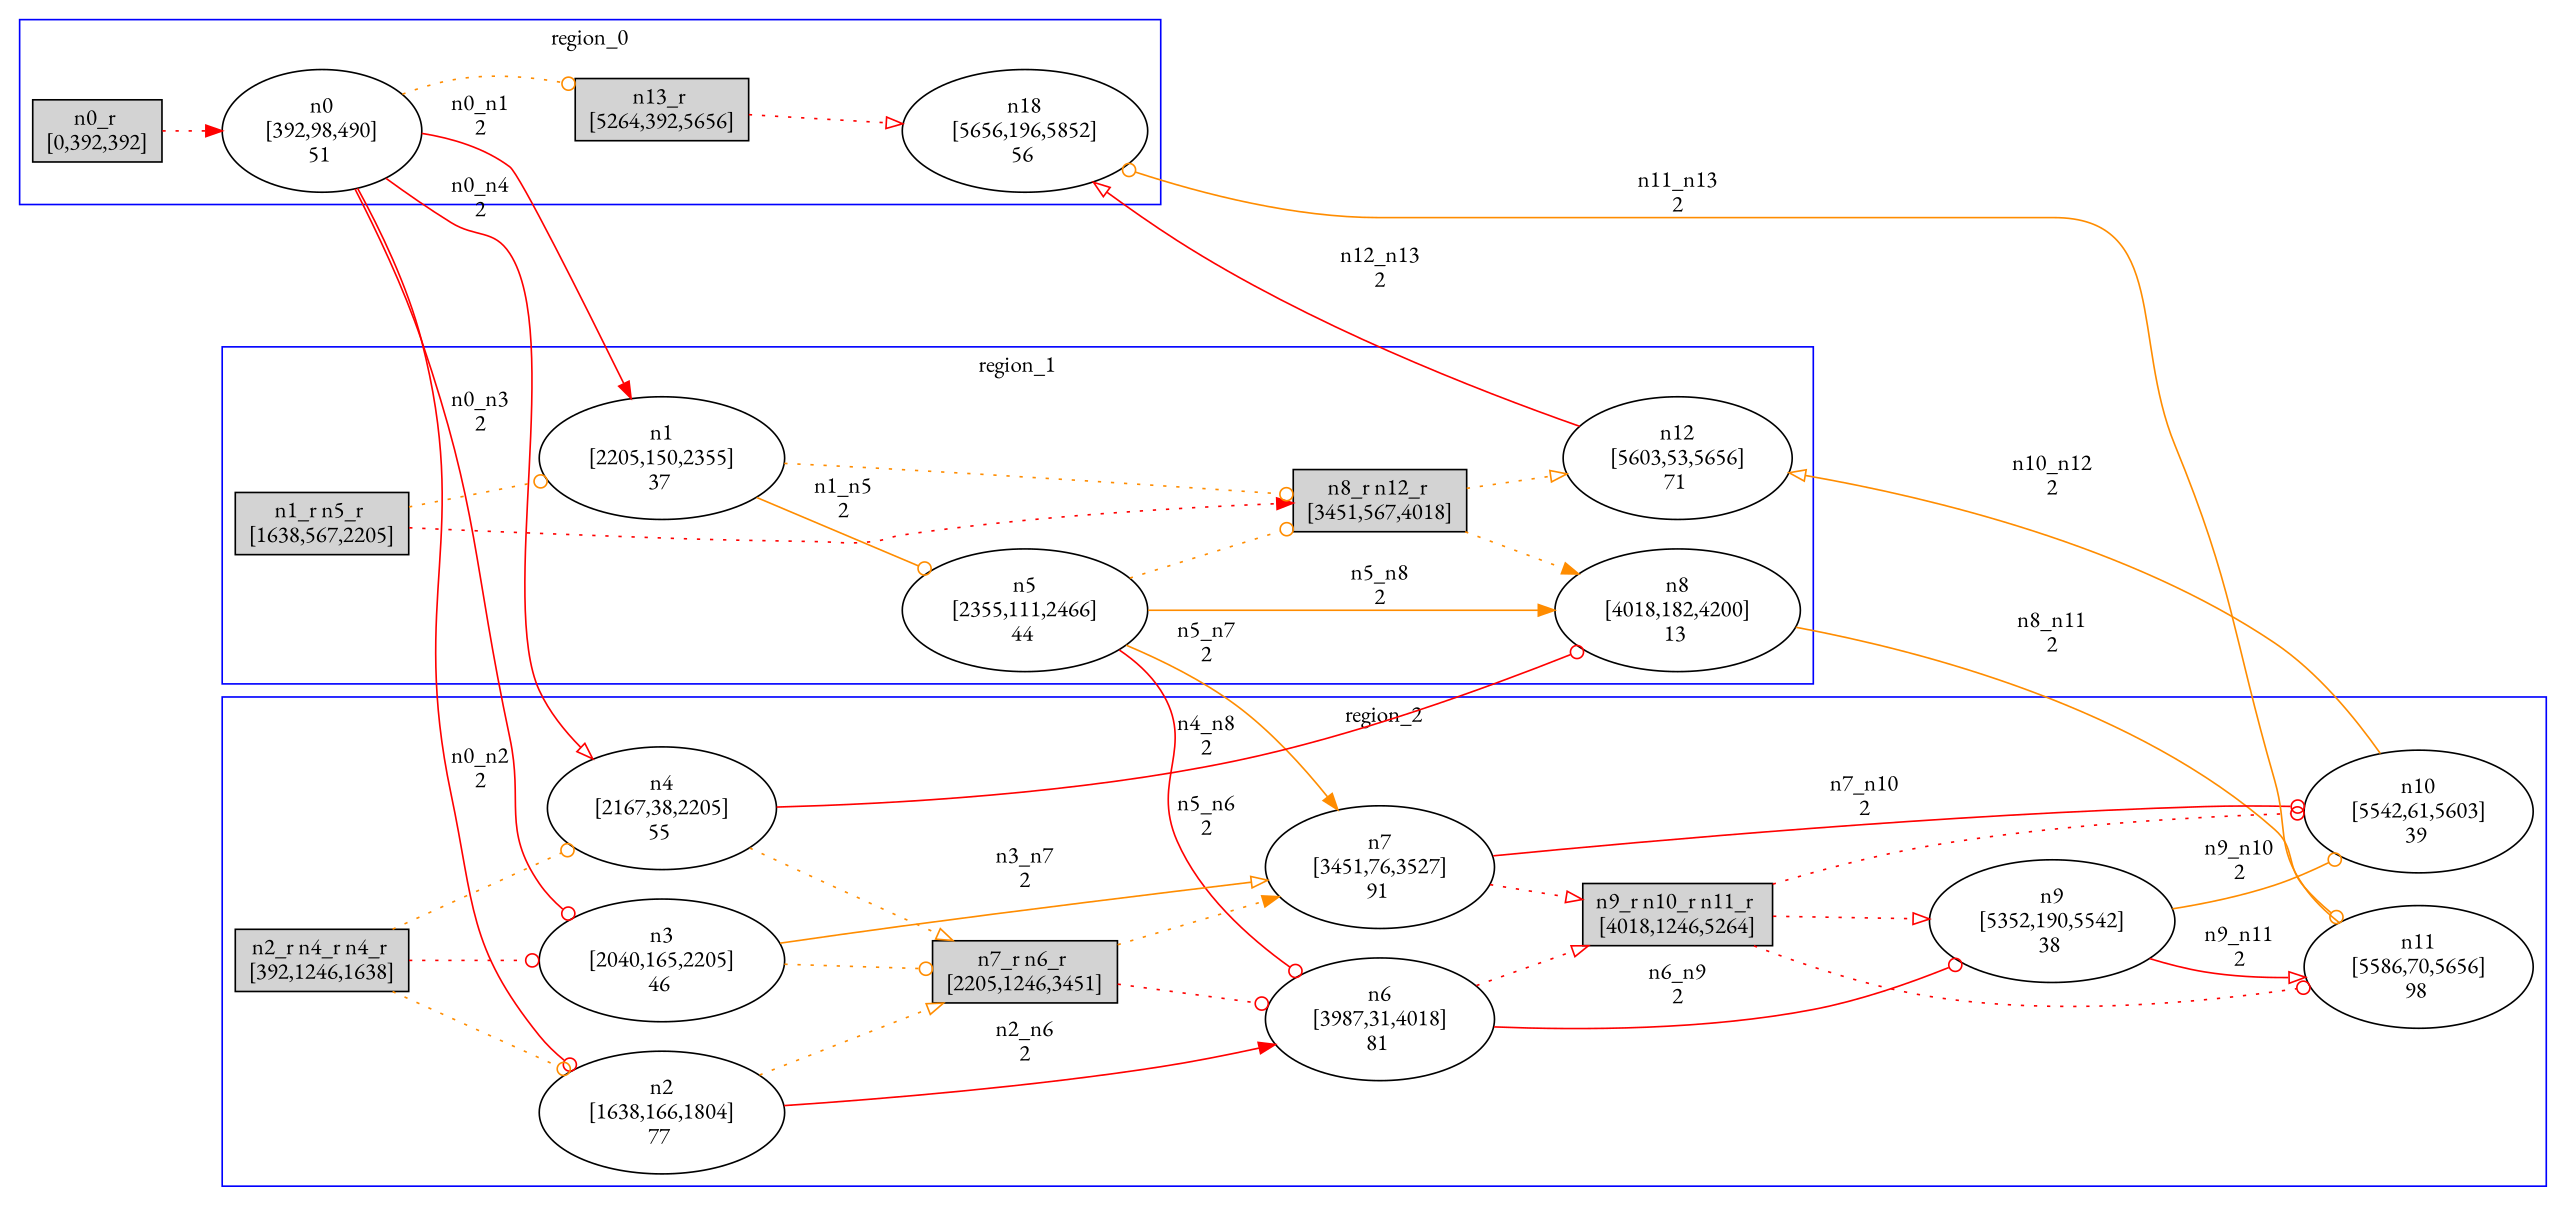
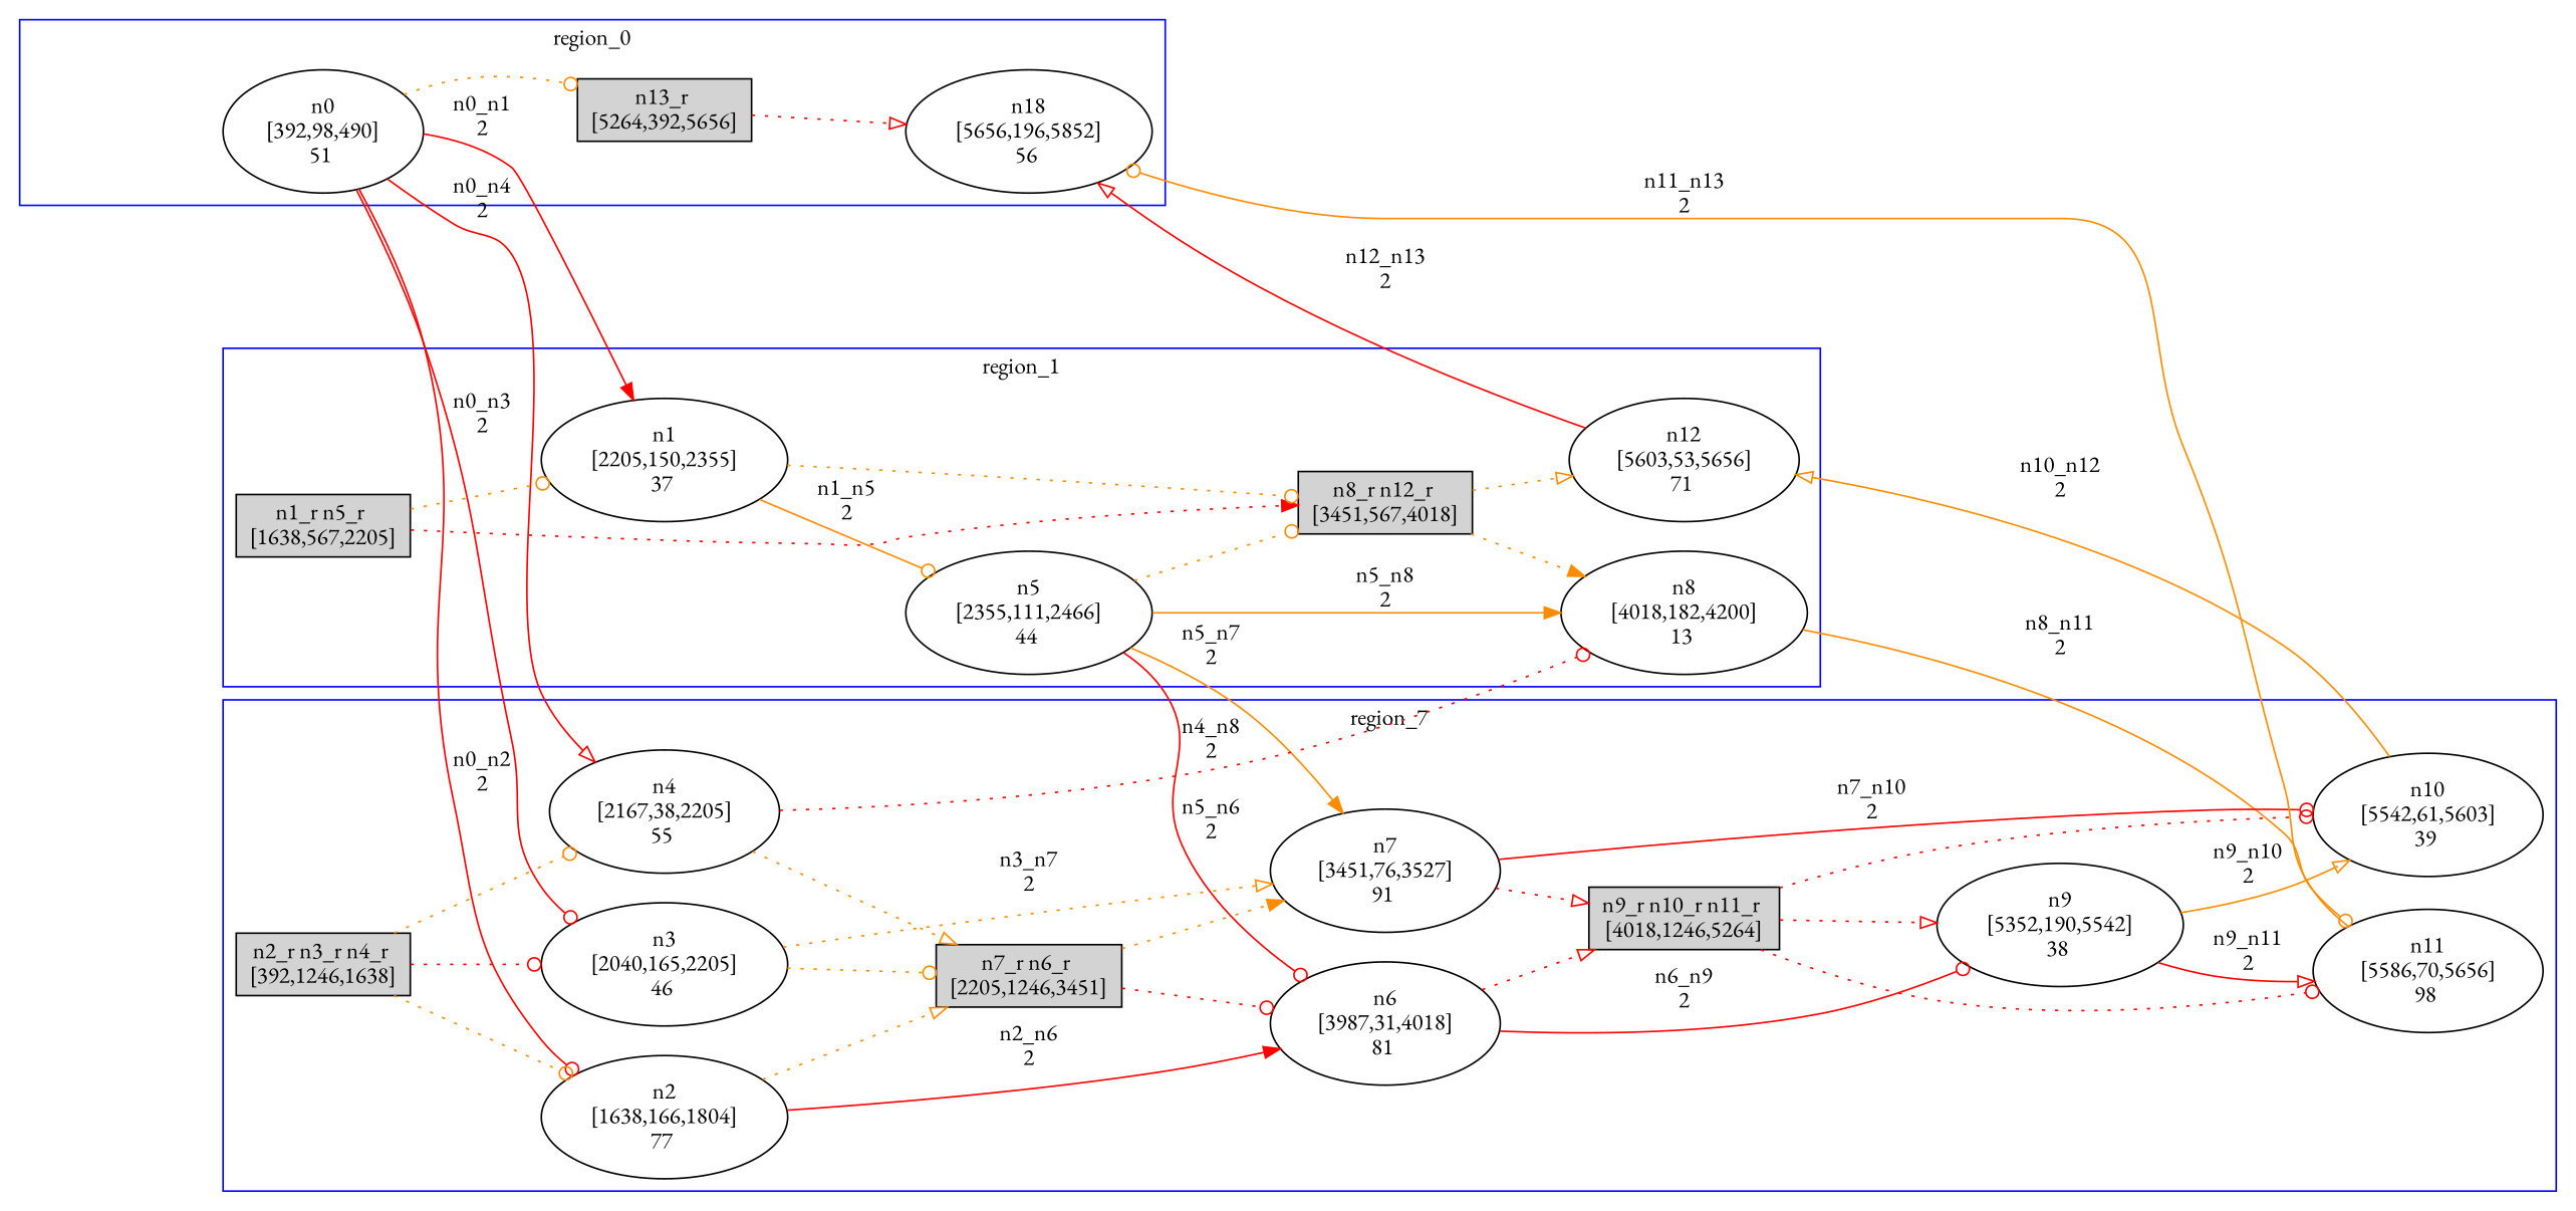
  digraph {
    fontname="EB Garamond"
    rankdir=LR
    node [fontname="EB Garamond"]
    edge [arrowhead=odot color=red fontname="EB Garamond" style=dotted]
-   n1 [label="n0_r \n[0,392,392]" shape=box style=filled]
    n2 [label="n0\n[392,98,490]\n51 "]
    n3 [label="n13_r \n[5264,392,5656]" shape=box style=filled]
    n4 [label="n18\n[5656,196,5852]\n56 "]
    n5 [label="n1_r n5_r \n[1638,567,2205]" shape=box style=filled]
    n6 [label="n1\n[2205,150,2355]\n37 "]
    n7 [label="n5\n[2355,111,2466]\n44 "]
    n8 [label="n8_r n12_r \n[3451,567,4018]" shape=box style=filled]
    n9 [label="n8\n[4018,182,4200]\n13 "]
    n10 [label="n12\n[5603,53,5656]\n71 "]
-   n11 [label="n2_r n4_r n4_r \n[392,1246,1638]" shape=box style=filled]
+   n11 [label="n2_r n3_r n4_r \n[392,1246,1638]" shape=box style=filled]
    n12 [label="n2\n[1638,166,1804]\n77 "]
    n13 [label="n3\n[2040,165,2205]\n46 "]
    n14 [label="n4\n[2167,38,2205]\n55 "]
    n15 [label="n7_r n6_r \n[2205,1246,3451]" shape=box style=filled]
    n16 [label="n7\n[3451,76,3527]\n91 "]
    n17 [label="n6\n[3987,31,4018]\n81 "]
    n18 [label="n9_r n10_r n11_r \n[4018,1246,5264]" shape=box style=filled]
    n19 [label="n9\n[5352,190,5542]\n38 "]
    n20 [label="n10\n[5542,61,5603]\n39 "]
    n21 [label="n11\n[5586,70,5656]\n98 "]
    subgraph cluster_1 {
      color=blue
      label=region_0
      stytle=filled
-     n1
      n2
      n3
      n4
    }
    subgraph cluster_2 {
      color=blue
      label=region_1
      stytle=filled
      n5
      n6
      n7
      n8
      n9
      n10
    }
    subgraph cluster_3 {
      color=blue
-     label=region_2
+     label=region_7
      stytle=filled
      n11
      n12
      n13
      n14
      n15
      n16
      n17
      n18
      n19
      n20
      n21
    }
-   n1 -> n2 [arrowhead=normal]
    n2 -> n3 [color=darkorange]
    n2 -> n6 [arrowhead=normal label="n0_n1\n2" style=""]
    n2 -> n12 [label="n0_n2\n2" style=""]
    n2 -> n13 [label="n0_n3\n2" style=""]
    n2 -> n14 [arrowhead=onormal label="n0_n4\n2" style=""]
    n3 -> n4 [arrowhead=onormal]
    n5 -> n6 [color=darkorange]
    n5 -> n8 [arrowhead=normal]
    n6 -> n7 [color=darkorange label="n1_n5\n2" style=""]
    n6 -> n8 [color=darkorange]
    n7 -> n8 [color=darkorange]
    n7 -> n9 [arrowhead=normal color=darkorange label="n5_n8\n2" style=""]
    n7 -> n16 [arrowhead=normal color=darkorange label="n5_n7\n2" style=""]
    n7 -> n17 [label="n5_n6\n2" style=""]
    n8 -> n9 [arrowhead=normal color=darkorange]
    n8 -> n10 [arrowhead=onormal color=darkorange]
    n9 -> n21 [color=darkorange label="n8_n11\n2" style=""]
    n10 -> n4 [arrowhead=onormal label="n12_n13\n2" style=""]
    n11 -> n12 [color=darkorange]
    n11 -> n13
    n11 -> n14 [color=darkorange]
    n12 -> n15 [arrowhead=onormal color=darkorange]
    n12 -> n17 [arrowhead=normal label="n2_n6\n2" style=""]
    n13 -> n15 [color=darkorange]
-   n13 -> n16 [arrowhead=onormal color=darkorange label="n3_n7\n2" style=""]
-   n14 -> n9 [label="n4_n8\n2" style=""]
+   n13 -> n16 [arrowhead=onormal color=darkorange label="n3_n7\n2"]
+   n14 -> n9 [label="n4_n8\n2"]
    n14 -> n15 [arrowhead=onormal color=darkorange]
    n15 -> n16 [arrowhead=normal color=darkorange]
    n15 -> n17
    n16 -> n18 [arrowhead=onormal]
    n16 -> n20 [label="n7_n10\n2" style=""]
    n17 -> n18 [arrowhead=onormal]
    n17 -> n19 [label="n6_n9\n2" style=""]
    n18 -> n19 [arrowhead=onormal]
    n18 -> n20
    n18 -> n21
-   n19 -> n20 [color=darkorange label="n9_n10\n2" style=""]
+   n19 -> n20 [arrowhead=onormal color=darkorange label="n9_n10\n2" style=""]
    n19 -> n21 [arrowhead=onormal label="n9_n11\n2" style=""]
    n20 -> n10 [arrowhead=onormal color=darkorange label="n10_n12\n2" style=""]
    n21 -> n4 [color=darkorange label="n11_n13\n2" style=""]
  }
